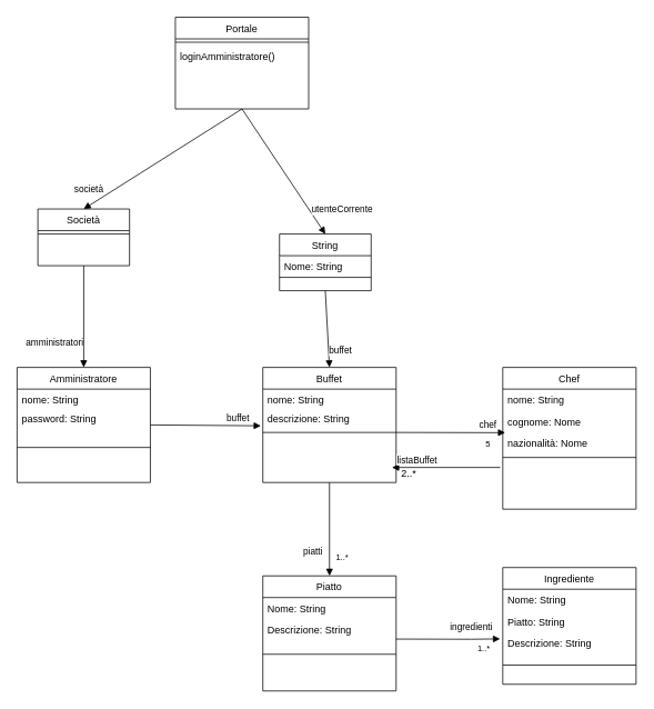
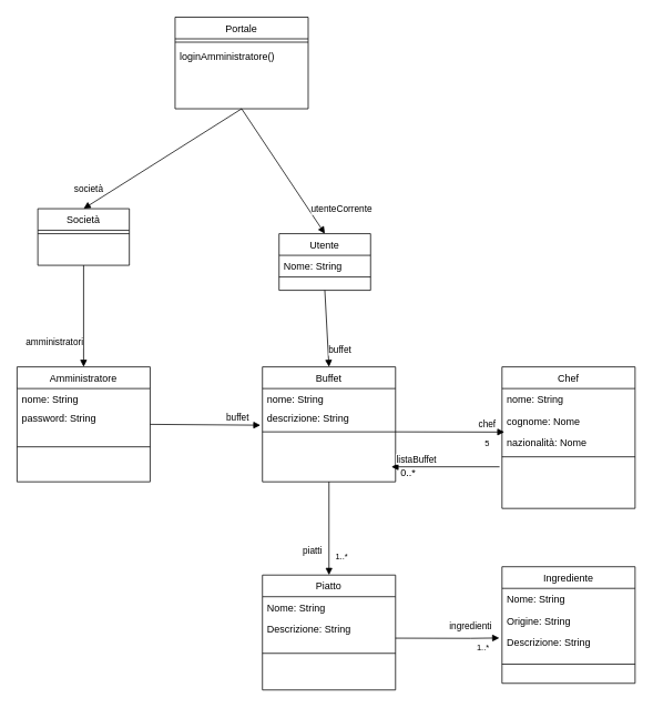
  <mxCell id="0" />
  <mxCell id="1" parent="0" />
  <mxCell id="2" value="Buffet" style="swimlane;fontStyle=0;align=center;verticalAlign=top;childLayout=stackLayout;horizontal=1;startSize=26;horizontalStack=0;resizeParent=1;resizeLast=0;collapsible=1;marginBottom=0;rounded=0;shadow=0;strokeWidth=1;" parent="1" vertex="1"><mxGeometry x="315" y="440" width="160" height="138" as="geometry"><mxRectangle x="230" y="140" width="160" height="26" as="alternateBounds" /></mxGeometry></mxCell>
  <mxCell id="3" value="nome: String" style="text;align=left;verticalAlign=top;spacingLeft=4;spacingRight=4;overflow=hidden;rotatable=0;points=[[0,0.5],[1,0.5]];portConstraint=eastwest;" parent="2" vertex="1"><mxGeometry y="26" width="160" height="22" as="geometry" /></mxCell>
  <mxCell id="4" value="descrizione: String" style="text;align=left;verticalAlign=top;spacingLeft=4;spacingRight=4;overflow=hidden;rotatable=0;points=[[0,0.5],[1,0.5]];portConstraint=eastwest;rounded=0;shadow=0;html=0;" parent="2" vertex="1"><mxGeometry y="48" width="160" height="26" as="geometry" /></mxCell>
  <mxCell id="5" value="" style="line;html=1;strokeWidth=1;align=left;verticalAlign=middle;spacingTop=-1;spacingLeft=3;spacingRight=3;rotatable=0;labelPosition=right;points=[];portConstraint=eastwest;" parent="2" vertex="1"><mxGeometry y="74" width="160" height="8" as="geometry" /></mxCell>
  <mxCell id="6" value="Piatto" style="swimlane;fontStyle=0;align=center;verticalAlign=top;childLayout=stackLayout;horizontal=1;startSize=26;horizontalStack=0;resizeParent=1;resizeLast=0;collapsible=1;marginBottom=0;rounded=0;shadow=0;strokeWidth=1;" parent="1" vertex="1"><mxGeometry x="315" y="690" width="160" height="138" as="geometry"><mxRectangle x="130" y="380" width="160" height="26" as="alternateBounds" /></mxGeometry></mxCell>
  <mxCell id="7" value="Nome: String" style="text;align=left;verticalAlign=top;spacingLeft=4;spacingRight=4;overflow=hidden;rotatable=0;points=[[0,0.5],[1,0.5]];portConstraint=eastwest;" parent="6" vertex="1"><mxGeometry y="26" width="160" height="26" as="geometry" /></mxCell>
  <mxCell id="8" value="Descrizione: String" style="text;align=left;verticalAlign=top;spacingLeft=4;spacingRight=4;overflow=hidden;rotatable=0;points=[[0,0.5],[1,0.5]];portConstraint=eastwest;rounded=0;shadow=0;html=0;" parent="6" vertex="1"><mxGeometry y="52" width="160" height="26" as="geometry" /></mxCell>
  <mxCell id="9" value="" style="line;html=1;strokeWidth=1;align=left;verticalAlign=middle;spacingTop=-1;spacingLeft=3;spacingRight=3;rotatable=0;labelPosition=right;points=[];portConstraint=eastwest;" parent="6" vertex="1"><mxGeometry y="78" width="160" height="32" as="geometry" /></mxCell>
  <mxCell id="10" value="Ingrediente" style="swimlane;fontStyle=0;align=center;verticalAlign=top;childLayout=stackLayout;horizontal=1;startSize=26;horizontalStack=0;resizeParent=1;resizeLast=0;collapsible=1;marginBottom=0;rounded=0;shadow=0;strokeWidth=1;" parent="1" vertex="1"><mxGeometry x="603" y="680" width="160" height="140" as="geometry"><mxRectangle x="340" y="380" width="170" height="26" as="alternateBounds" /></mxGeometry></mxCell>
  <mxCell id="11" value="Nome: String" style="text;align=left;verticalAlign=top;spacingLeft=4;spacingRight=4;overflow=hidden;rotatable=0;points=[[0,0.5],[1,0.5]];portConstraint=eastwest;" parent="10" vertex="1"><mxGeometry y="26" width="160" height="26" as="geometry" /></mxCell>
- <mxCell id="12" value="Piatto: String" style="text;align=left;verticalAlign=top;spacingLeft=4;spacingRight=4;overflow=hidden;rotatable=0;points=[[0,0.5],[1,0.5]];portConstraint=eastwest;" parent="10" vertex="1"><mxGeometry y="52" width="160" height="26" as="geometry" /></mxCell>
+ <mxCell id="12" value="Origine: String" style="text;align=left;verticalAlign=top;spacingLeft=4;spacingRight=4;overflow=hidden;rotatable=0;points=[[0,0.5],[1,0.5]];portConstraint=eastwest;" parent="10" vertex="1"><mxGeometry y="52" width="160" height="26" as="geometry" /></mxCell>
  <mxCell id="13" value="Descrizione: String" style="text;align=left;verticalAlign=top;spacingLeft=4;spacingRight=4;overflow=hidden;rotatable=0;points=[[0,0.5],[1,0.5]];portConstraint=eastwest;" parent="10" vertex="1"><mxGeometry y="78" width="160" height="26" as="geometry" /></mxCell>
  <mxCell id="14" value="" style="line;html=1;strokeWidth=1;align=left;verticalAlign=middle;spacingTop=-1;spacingLeft=3;spacingRight=3;rotatable=0;labelPosition=right;points=[];portConstraint=eastwest;" parent="10" vertex="1"><mxGeometry y="104" width="160" height="26" as="geometry" /></mxCell>
  <mxCell id="15" value="Chef" style="swimlane;fontStyle=0;align=center;verticalAlign=top;childLayout=stackLayout;horizontal=1;startSize=26;horizontalStack=0;resizeParent=1;resizeLast=0;collapsible=1;marginBottom=0;rounded=0;shadow=0;strokeWidth=1;" parent="1" vertex="1"><mxGeometry x="603" y="440" width="160" height="170" as="geometry"><mxRectangle x="550" y="140" width="160" height="26" as="alternateBounds" /></mxGeometry></mxCell>
  <mxCell id="16" value="nome: String" style="text;align=left;verticalAlign=top;spacingLeft=4;spacingRight=4;overflow=hidden;rotatable=0;points=[[0,0.5],[1,0.5]];portConstraint=eastwest;" parent="15" vertex="1"><mxGeometry y="26" width="160" height="26" as="geometry" /></mxCell>
  <mxCell id="17" value="cognome: Nome" style="text;align=left;verticalAlign=top;spacingLeft=4;spacingRight=4;overflow=hidden;rotatable=0;points=[[0,0.5],[1,0.5]];portConstraint=eastwest;rounded=0;shadow=0;html=0;" parent="15" vertex="1"><mxGeometry y="52" width="160" height="26" as="geometry" /></mxCell>
  <mxCell id="18" value="nazionalità: Nome" style="text;align=left;verticalAlign=top;spacingLeft=4;spacingRight=4;overflow=hidden;rotatable=0;points=[[0,0.5],[1,0.5]];portConstraint=eastwest;rounded=0;shadow=0;html=0;" parent="15" vertex="1"><mxGeometry y="78" width="160" height="26" as="geometry" /></mxCell>
  <mxCell id="19" value="" style="line;html=1;strokeWidth=1;align=left;verticalAlign=middle;spacingTop=-1;spacingLeft=3;spacingRight=3;rotatable=0;labelPosition=right;points=[];portConstraint=eastwest;" parent="15" vertex="1"><mxGeometry y="104" width="160" height="8" as="geometry" /></mxCell>
  <mxCell id="20" value="Amministratore" style="swimlane;fontStyle=0;align=center;verticalAlign=top;childLayout=stackLayout;horizontal=1;startSize=26;horizontalStack=0;resizeParent=1;resizeLast=0;collapsible=1;marginBottom=0;rounded=0;shadow=0;strokeWidth=1;" parent="1" vertex="1"><mxGeometry x="20" y="440" width="160" height="138" as="geometry"><mxRectangle x="230" y="140" width="160" height="26" as="alternateBounds" /></mxGeometry></mxCell>
  <mxCell id="21" value="nome: String" style="text;align=left;verticalAlign=top;spacingLeft=4;spacingRight=4;overflow=hidden;rotatable=0;points=[[0,0.5],[1,0.5]];portConstraint=eastwest;" parent="20" vertex="1"><mxGeometry y="26" width="160" height="22" as="geometry" /></mxCell>
  <mxCell id="22" value="password: String" style="text;align=left;verticalAlign=top;spacingLeft=4;spacingRight=4;overflow=hidden;rotatable=0;points=[[0,0.5],[1,0.5]];portConstraint=eastwest;" parent="20" vertex="1"><mxGeometry y="48" width="160" height="22" as="geometry" /></mxCell>
  <mxCell id="23" value="" style="line;html=1;strokeWidth=1;align=left;verticalAlign=middle;spacingTop=-1;spacingLeft=3;spacingRight=3;rotatable=0;labelPosition=right;points=[];portConstraint=eastwest;" parent="20" vertex="1"><mxGeometry y="70" width="160" height="52" as="geometry" /></mxCell>
  <mxCell id="24" value="&lt;font size=&quot;1&quot;&gt;5&lt;/font&gt;" style="text;html=1;align=center;verticalAlign=middle;resizable=0;points=[];autosize=1;strokeColor=none;fillColor=none;strokeWidth=7;fontSize=18;" parent="1" vertex="1"><mxGeometry x="575" y="515" width="20" height="30" as="geometry" /></mxCell>
  <mxCell id="25" value="chef" style="html=1;verticalAlign=bottom;endArrow=block;rounded=0;entryX=0.018;entryY=0.087;entryDx=0;entryDy=0;entryPerimeter=0;" parent="1" edge="1"><mxGeometry x="0.681" width="80" relative="1" as="geometry"><mxPoint x="475" y="518" as="sourcePoint" /><mxPoint x="605.88" y="518.262" as="targetPoint" /><mxPoint as="offset" /></mxGeometry></mxCell>
  <mxCell id="26" value="piatti" style="html=1;verticalAlign=bottom;endArrow=block;rounded=0;entryX=0.5;entryY=0;entryDx=0;entryDy=0;exitX=0.5;exitY=1;exitDx=0;exitDy=0;" parent="1" source="2" target="6" edge="1"><mxGeometry x="0.643" y="-20" width="80" relative="1" as="geometry"><mxPoint x="485" y="530" as="sourcePoint" /><mxPoint x="615.88" y="530.262" as="targetPoint" /><mxPoint as="offset" /></mxGeometry></mxCell>
  <mxCell id="27" value="&lt;font size=&quot;1&quot;&gt;1..*&lt;/font&gt;" style="text;html=1;align=center;verticalAlign=middle;resizable=0;points=[];autosize=1;strokeColor=none;fillColor=none;strokeWidth=7;fontSize=18;" parent="1" vertex="1"><mxGeometry x="395" y="650" width="30" height="30" as="geometry" /></mxCell>
  <mxCell id="28" value="ingredienti" style="html=1;verticalAlign=bottom;endArrow=block;rounded=0;entryX=-0.02;entryY=1.29;entryDx=0;entryDy=0;entryPerimeter=0;startArrow=none;" parent="1" target="12" edge="1"><mxGeometry x="-0.995" y="6" width="80" relative="1" as="geometry"><mxPoint x="565" y="766" as="sourcePoint" /><mxPoint x="615.88" y="528.262" as="targetPoint" /><mxPoint as="offset" /></mxGeometry></mxCell>
  <mxCell id="29" value="" style="html=1;verticalAlign=bottom;endArrow=none;rounded=0;exitX=1;exitY=0.915;exitDx=0;exitDy=0;exitPerimeter=0;" parent="1" source="8" edge="1"><mxGeometry x="0.442" width="80" relative="1" as="geometry"><mxPoint x="475" y="765.79" as="sourcePoint" /><mxPoint x="565" y="766" as="targetPoint" /><mxPoint as="offset" /></mxGeometry></mxCell>
  <mxCell id="30" value="&lt;font size=&quot;1&quot;&gt;1..*&lt;/font&gt;" style="text;html=1;align=center;verticalAlign=middle;resizable=0;points=[];autosize=1;strokeColor=none;fillColor=none;strokeWidth=7;fontSize=18;" parent="1" vertex="1"><mxGeometry x="565" y="760" width="30" height="30" as="geometry" /></mxCell>
  <mxCell id="31" value="Società" style="swimlane;fontStyle=0;align=center;verticalAlign=top;childLayout=stackLayout;horizontal=1;startSize=26;horizontalStack=0;resizeParent=1;resizeLast=0;collapsible=1;marginBottom=0;rounded=0;shadow=0;strokeWidth=1;" parent="1" vertex="1"><mxGeometry x="45" y="250" width="110" height="68" as="geometry"><mxRectangle x="230" y="140" width="160" height="26" as="alternateBounds" /></mxGeometry></mxCell>
  <mxCell id="32" value="" style="line;html=1;strokeWidth=1;align=left;verticalAlign=middle;spacingTop=-1;spacingLeft=3;spacingRight=3;rotatable=0;labelPosition=right;points=[];portConstraint=eastwest;" parent="31" vertex="1"><mxGeometry y="26" width="110" height="8" as="geometry" /></mxCell>
  <mxCell id="33" value="amministratori" style="html=1;verticalAlign=bottom;endArrow=block;rounded=0;entryX=0.5;entryY=0;entryDx=0;entryDy=0;exitX=0.5;exitY=1;exitDx=0;exitDy=0;" parent="1" source="31" target="20" edge="1"><mxGeometry x="0.676" y="-35" width="80" relative="1" as="geometry"><mxPoint x="405" y="338" as="sourcePoint" /><mxPoint x="535.88" y="338.262" as="targetPoint" /><mxPoint as="offset" /></mxGeometry></mxCell>
  <mxCell id="34" value="Portale" style="swimlane;fontStyle=0;align=center;verticalAlign=top;childLayout=stackLayout;horizontal=1;startSize=26;horizontalStack=0;resizeParent=1;resizeLast=0;collapsible=1;marginBottom=0;rounded=0;shadow=0;strokeWidth=1;" parent="1" vertex="1"><mxGeometry x="210" y="20" width="160" height="110" as="geometry"><mxRectangle x="230" y="140" width="160" height="26" as="alternateBounds" /></mxGeometry></mxCell>
  <mxCell id="35" value="" style="line;html=1;strokeWidth=1;align=left;verticalAlign=middle;spacingTop=-1;spacingLeft=3;spacingRight=3;rotatable=0;labelPosition=right;points=[];portConstraint=eastwest;" parent="34" vertex="1"><mxGeometry y="26" width="160" height="8" as="geometry" /></mxCell>
  <mxCell id="36" value="loginAmministratore()" style="text;align=left;verticalAlign=top;spacingLeft=4;spacingRight=4;overflow=hidden;rotatable=0;points=[[0,0.5],[1,0.5]];portConstraint=eastwest;" parent="34" vertex="1"><mxGeometry y="34" width="160" height="22" as="geometry" /></mxCell>
  <mxCell id="37" value="società" style="html=1;verticalAlign=bottom;endArrow=block;rounded=0;entryX=0.5;entryY=0;entryDx=0;entryDy=0;exitX=0.5;exitY=1;exitDx=0;exitDy=0;" parent="1" source="34" target="31" edge="1"><mxGeometry x="0.876" y="-10" width="80" relative="1" as="geometry"><mxPoint x="95" y="98" as="sourcePoint" /><mxPoint x="95" y="172" as="targetPoint" /><mxPoint y="1" as="offset" /></mxGeometry></mxCell>
  <mxCell id="38" value="buffet" style="html=1;verticalAlign=bottom;endArrow=block;rounded=0;entryX=-0.015;entryY=0.846;entryDx=0;entryDy=0;exitX=1;exitY=0.5;exitDx=0;exitDy=0;entryPerimeter=0;" parent="1" source="20" target="4" edge="1"><mxGeometry x="0.584" width="80" relative="1" as="geometry"><mxPoint x="255" y="187" as="sourcePoint" /><mxPoint x="165" y="187" as="targetPoint" /><mxPoint as="offset" /></mxGeometry></mxCell>
- <mxCell id="39" value="String" style="swimlane;fontStyle=0;align=center;verticalAlign=top;childLayout=stackLayout;horizontal=1;startSize=26;horizontalStack=0;resizeParent=1;resizeLast=0;collapsible=1;marginBottom=0;rounded=0;shadow=0;strokeWidth=1;" parent="1" vertex="1"><mxGeometry x="335" y="280" width="110" height="68" as="geometry"><mxRectangle x="230" y="140" width="160" height="26" as="alternateBounds" /></mxGeometry></mxCell>
+ <mxCell id="39" value="Utente" style="swimlane;fontStyle=0;align=center;verticalAlign=top;childLayout=stackLayout;horizontal=1;startSize=26;horizontalStack=0;resizeParent=1;resizeLast=0;collapsible=1;marginBottom=0;rounded=0;shadow=0;strokeWidth=1;" parent="1" vertex="1"><mxGeometry x="335" y="280" width="110" height="68" as="geometry"><mxRectangle x="230" y="140" width="160" height="26" as="alternateBounds" /></mxGeometry></mxCell>
  <mxCell id="40" value="Nome: String" style="text;align=left;verticalAlign=top;spacingLeft=4;spacingRight=4;overflow=hidden;rotatable=0;points=[[0,0.5],[1,0.5]];portConstraint=eastwest;" parent="39" vertex="1"><mxGeometry y="26" width="110" height="22" as="geometry" /></mxCell>
  <mxCell id="41" value="" style="line;html=1;strokeWidth=1;align=left;verticalAlign=middle;spacingTop=-1;spacingLeft=3;spacingRight=3;rotatable=0;labelPosition=right;points=[];portConstraint=eastwest;" parent="39" vertex="1"><mxGeometry y="48" width="110" height="8" as="geometry" /></mxCell>
  <mxCell id="42" value="utenteCorrente" style="html=1;verticalAlign=bottom;endArrow=block;rounded=0;" parent="1" edge="1"><mxGeometry x="0.939" y="28" width="80" relative="1" as="geometry"><mxPoint x="290" y="130" as="sourcePoint" /><mxPoint x="390" y="280" as="targetPoint" /><mxPoint as="offset" /></mxGeometry></mxCell>
  <mxCell id="43" value="buffet" style="html=1;verticalAlign=bottom;endArrow=block;rounded=0;entryX=0.5;entryY=0;entryDx=0;entryDy=0;exitX=0.5;exitY=1;exitDx=0;exitDy=0;" parent="1" source="39" target="2" edge="1"><mxGeometry x="0.79" y="14" width="80" relative="1" as="geometry"><mxPoint x="190" y="519" as="sourcePoint" /><mxPoint x="322.6" y="519.996" as="targetPoint" /><mxPoint as="offset" /></mxGeometry></mxCell>
  <mxCell id="44" value="listaBuffet" style="html=1;verticalAlign=bottom;endArrow=block;rounded=0;" edge="1" parent="1"><mxGeometry x="0.538" width="80" relative="1" as="geometry"><mxPoint x="600" y="560" as="sourcePoint" /><mxPoint x="470" y="560" as="targetPoint" /><mxPoint as="offset" /></mxGeometry></mxCell>
- <mxCell id="45" value="2..*" style="text;html=1;align=center;verticalAlign=middle;resizable=0;points=[];autosize=1;strokeColor=none;fillColor=none;" vertex="1" parent="1"><mxGeometry x="475" y="558" width="30" height="20" as="geometry" /></mxCell>
+ <mxCell id="45" value="0..*" style="text;html=1;align=center;verticalAlign=middle;resizable=0;points=[];autosize=1;strokeColor=none;fillColor=none;" vertex="1" parent="1"><mxGeometry x="475" y="558" width="30" height="20" as="geometry" /></mxCell>
